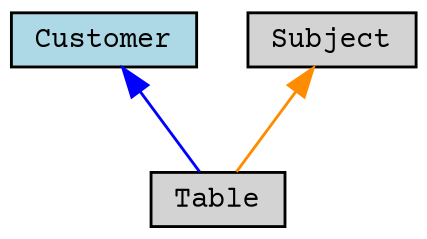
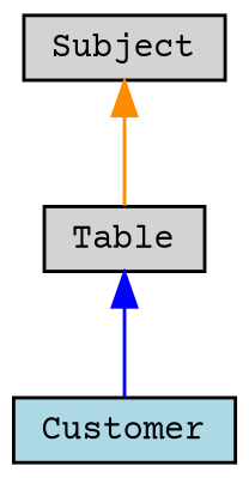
  digraph {
    fontname="Courier Prime"
    node [color=black fillcolor=lightgrey fontname="Courier Prime" fontsize=10 shape=record style=filled]
    edge [dir=back fontname="Courier Prime" fontsize=10 labelfontname=Helvetica labelfontsize=10 style=solid]
    n1 [fontcolor=black height=0.2 label=Table width=0.4]
    n2 [fillcolor=lightblue height=0.2 label=Customer width=0.4]
    n3 [height=0.2 label=Subject width=0.4]
-   n2 -> n1 [color=blue]
+   n1 -> n2 [color=blue]
    n3 -> n1 [color=darkorange]
  }
